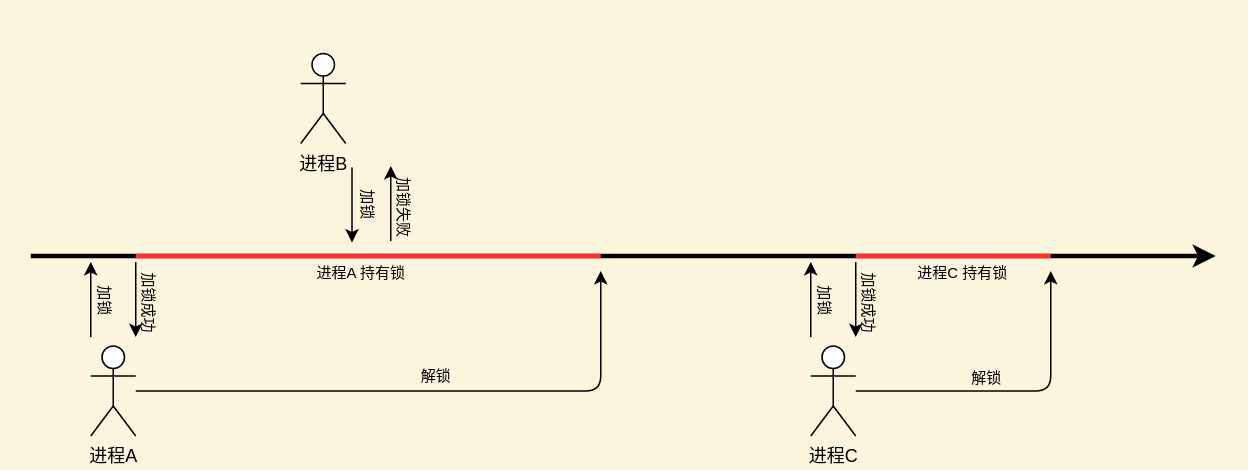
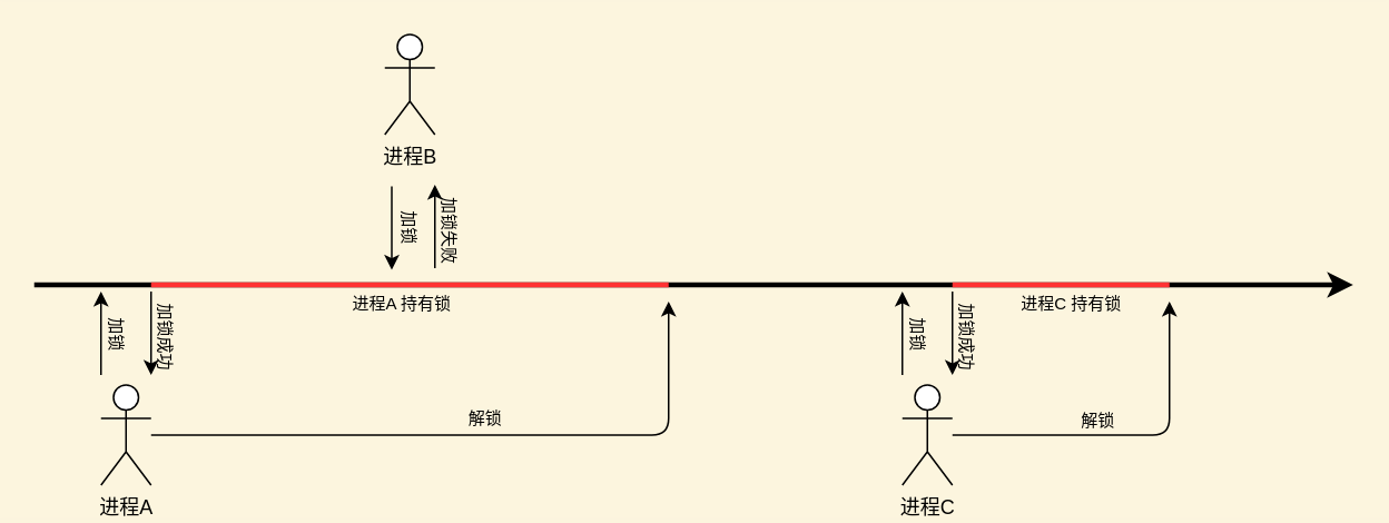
  <mxCell id="0" />
  <mxCell id="1" parent="0" />
  <mxCell id="2" value="" style="endArrow=classic;html=1;strokeWidth=3;" edge="1" parent="1"><mxGeometry width="50" height="50" relative="1" as="geometry"><mxPoint x="20" y="170" as="sourcePoint" /><mxPoint x="810" y="170" as="targetPoint" /></mxGeometry></mxCell>
  <mxCell id="3" value="进程A" style="shape=umlActor;verticalLabelPosition=bottom;verticalAlign=top;html=1;outlineConnect=0;" vertex="1" parent="1"><mxGeometry x="60" y="230" width="30" height="60" as="geometry" /></mxCell>
  <mxCell id="4" value="" style="endArrow=classic;html=1;strokeWidth=1;" edge="1" parent="1"><mxGeometry x="-0.04" width="50" height="50" relative="1" as="geometry"><mxPoint x="60" y="224" as="sourcePoint" /><mxPoint x="60" y="174" as="targetPoint" /><Array as="points" /><mxPoint as="offset" /></mxGeometry></mxCell>
  <mxCell id="5" value="" style="endArrow=classic;html=1;strokeWidth=1;" edge="1" parent="1"><mxGeometry width="50" height="50" relative="1" as="geometry"><mxPoint x="90" y="174" as="sourcePoint" /><mxPoint x="90" y="224" as="targetPoint" /></mxGeometry></mxCell>
  <mxCell id="6" value="加锁成功" style="edgeLabel;html=1;align=center;verticalAlign=middle;resizable=0;points=[];rotation=90;fontSize=10;horizontal=1;labelBorderColor=none;labelBackgroundColor=none;" vertex="1" connectable="0" parent="5"><mxGeometry x="-0.12" y="-4" relative="1" as="geometry"><mxPoint x="14" y="4" as="offset" /></mxGeometry></mxCell>
  <mxCell id="7" value="加锁" style="text;html=1;strokeColor=none;fillColor=none;align=center;verticalAlign=middle;whiteSpace=wrap;rounded=0;fontSize=10;rotation=90;" vertex="1" parent="1"><mxGeometry x="50" y="190" width="40" height="20" as="geometry" /></mxCell>
  <mxCell id="8" value="" style="endArrow=none;html=1;strokeWidth=3;fontSize=10;rounded=0;strokeColor=#FF3333;" edge="1" parent="1"><mxGeometry width="50" height="50" relative="1" as="geometry"><mxPoint x="90" y="170" as="sourcePoint" /><mxPoint x="400" y="170" as="targetPoint" /></mxGeometry></mxCell>
  <mxCell id="9" value="进程A 持有锁" style="edgeLabel;html=1;align=center;verticalAlign=middle;resizable=0;points=[];fontSize=10;labelBackgroundColor=none;" vertex="1" connectable="0" parent="8"><mxGeometry x="-0.126" relative="1" as="geometry"><mxPoint x="14.17" y="10" as="offset" /></mxGeometry></mxCell>
- <mxCell id="10" value="进程B" style="shape=umlActor;verticalLabelPosition=bottom;verticalAlign=top;html=1;outlineConnect=0;" vertex="1" parent="1"><mxGeometry x="200" y="35" width="30" height="60" as="geometry" /></mxCell>
+ <mxCell id="10" value="进程B" style="shape=umlActor;verticalLabelPosition=bottom;verticalAlign=top;html=1;outlineConnect=0;" vertex="1" parent="1"><mxGeometry x="230" y="20" width="30" height="60" as="geometry" /></mxCell>
  <mxCell id="11" value="" style="endArrow=classic;html=1;strokeWidth=1;" edge="1" parent="1"><mxGeometry x="-0.04" width="50" height="50" relative="1" as="geometry"><mxPoint x="260" y="160" as="sourcePoint" /><mxPoint x="260" y="110" as="targetPoint" /><Array as="points" /><mxPoint as="offset" /></mxGeometry></mxCell>
  <mxCell id="12" value="" style="endArrow=classic;html=1;strokeWidth=1;" edge="1" parent="1"><mxGeometry width="50" height="50" relative="1" as="geometry"><mxPoint x="234.17" y="111" as="sourcePoint" /><mxPoint x="234.17" y="161" as="targetPoint" /></mxGeometry></mxCell>
  <mxCell id="13" value="加锁失败" style="edgeLabel;html=1;align=center;verticalAlign=middle;resizable=0;points=[];rotation=90;fontSize=10;horizontal=1;labelBackgroundColor=none;" vertex="1" connectable="0" parent="12"><mxGeometry x="-0.12" y="-4" relative="1" as="geometry"><mxPoint x="39.83" y="3.33" as="offset" /></mxGeometry></mxCell>
  <mxCell id="14" value="加锁" style="text;html=1;strokeColor=none;align=center;verticalAlign=middle;whiteSpace=wrap;rounded=0;fontSize=10;rotation=90;shadow=1;" vertex="1" parent="1"><mxGeometry x="225" y="126" width="40" height="20" as="geometry" /></mxCell>
  <mxCell id="15" value="进程C" style="shape=umlActor;verticalLabelPosition=bottom;verticalAlign=top;html=1;outlineConnect=0;" vertex="1" parent="1"><mxGeometry x="540" y="230" width="30" height="60" as="geometry" /></mxCell>
  <mxCell id="16" value="" style="endArrow=classic;html=1;strokeWidth=1;" edge="1" parent="1"><mxGeometry x="-0.04" width="50" height="50" relative="1" as="geometry"><mxPoint x="540" y="224" as="sourcePoint" /><mxPoint x="540" y="174" as="targetPoint" /><Array as="points" /><mxPoint as="offset" /></mxGeometry></mxCell>
  <mxCell id="17" value="" style="endArrow=classic;html=1;strokeWidth=1;" edge="1" parent="1"><mxGeometry width="50" height="50" relative="1" as="geometry"><mxPoint x="570" y="174" as="sourcePoint" /><mxPoint x="570" y="224" as="targetPoint" /></mxGeometry></mxCell>
  <mxCell id="18" value="加锁成功" style="edgeLabel;html=1;align=center;verticalAlign=middle;resizable=0;points=[];rotation=90;fontSize=10;horizontal=1;labelBackgroundColor=none;" vertex="1" connectable="0" parent="17"><mxGeometry x="-0.12" y="-4" relative="1" as="geometry"><mxPoint x="14" y="4" as="offset" /></mxGeometry></mxCell>
  <mxCell id="19" value="加锁" style="text;html=1;strokeColor=none;fillColor=none;align=center;verticalAlign=middle;whiteSpace=wrap;rounded=0;fontSize=10;rotation=90;" vertex="1" parent="1"><mxGeometry x="530" y="190" width="40" height="20" as="geometry" /></mxCell>
  <mxCell id="20" value="" style="edgeStyle=segmentEdgeStyle;endArrow=classic;html=1;strokeWidth=1;fontSize=10;" edge="1" parent="1"><mxGeometry width="50" height="50" relative="1" as="geometry"><mxPoint x="90" y="260" as="sourcePoint" /><mxPoint x="400" y="180" as="targetPoint" /></mxGeometry></mxCell>
  <mxCell id="21" value="解锁" style="text;html=1;align=center;verticalAlign=middle;resizable=0;points=[];autosize=1;fontSize=10;" vertex="1" parent="1"><mxGeometry x="270" y="240" width="40" height="20" as="geometry" /></mxCell>
  <mxCell id="22" value="" style="endArrow=none;html=1;strokeWidth=3;fontSize=10;rounded=0;strokeColor=#FF3333;" edge="1" parent="1"><mxGeometry width="50" height="50" relative="1" as="geometry"><mxPoint x="570" y="170" as="sourcePoint" /><mxPoint x="700" y="170" as="targetPoint" /></mxGeometry></mxCell>
  <mxCell id="23" value="进程C 持有锁" style="edgeLabel;html=1;align=center;verticalAlign=middle;resizable=0;points=[];fontSize=10;labelBackgroundColor=none;" vertex="1" connectable="0" parent="22"><mxGeometry x="-0.126" relative="1" as="geometry"><mxPoint x="13.33" y="10" as="offset" /></mxGeometry></mxCell>
  <mxCell id="24" value="" style="edgeStyle=segmentEdgeStyle;endArrow=classic;html=1;strokeColor=#000000;strokeWidth=1;fontSize=10;" edge="1" parent="1"><mxGeometry width="50" height="50" relative="1" as="geometry"><mxPoint x="570" y="260" as="sourcePoint" /><mxPoint x="700" y="180" as="targetPoint" /></mxGeometry></mxCell>
  <mxCell id="25" value="解锁" style="edgeLabel;html=1;align=center;verticalAlign=middle;resizable=0;points=[];fontSize=10;labelBackgroundColor=none;" vertex="1" connectable="0" parent="24"><mxGeometry x="-0.179" y="1" relative="1" as="geometry"><mxPoint y="-9" as="offset" /></mxGeometry></mxCell>
